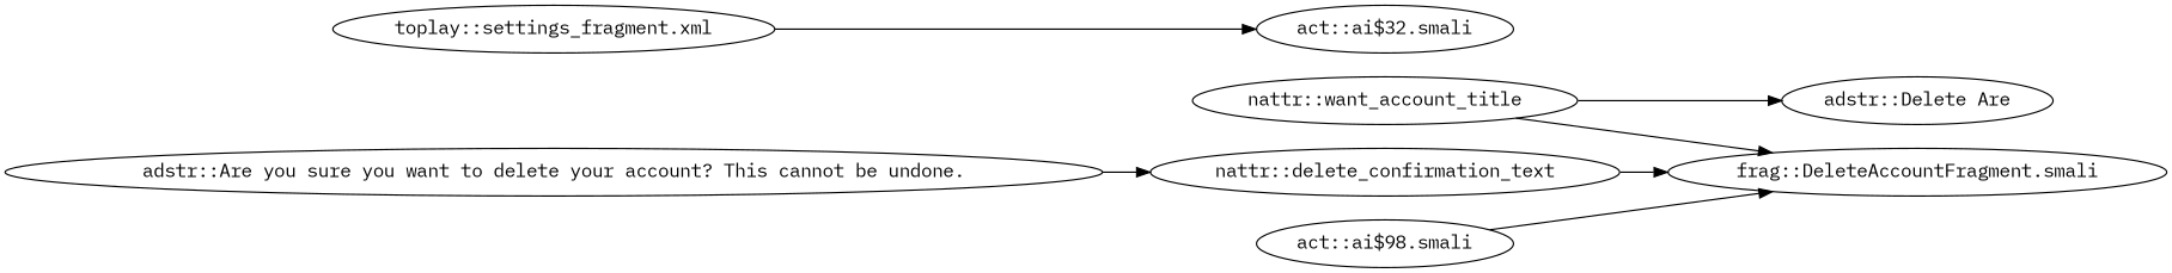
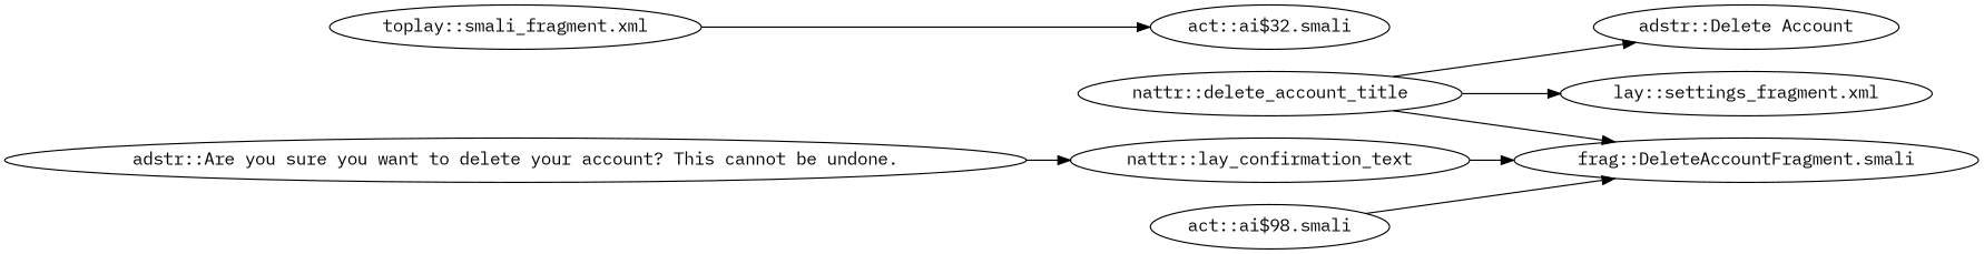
  digraph {
    fontname="IBM Plex Mono"
    rankdir=LR
    node [fontname="IBM Plex Mono"]
    edge [fontname="IBM Plex Mono"]
-   "nattr::delete_account_title" [label="nattr::want_account_title"]
-   "adstr::Delete Account" [label="adstr::Delete Are"]
+   "nattr::delete_account_title"
+   "adstr::Delete Account"
+   "lay::settings_fragment.xml"
    "frag::DeleteAccountFragment.smali"
    "adstr::Are you sure you want to delete your account? This cannot be undone."
-   "nattr::delete_confirmation_text"
-   "toplay::settings_fragment.xml"
+   "nattr::delete_confirmation_text" [label="nattr::lay_confirmation_text"]
+   "toplay::settings_fragment.xml" [label="toplay::smali_fragment.xml"]
    "act::ai$32.smali"
    "act::ai$98.smali"
    "nattr::delete_account_title" -> "adstr::Delete Account"
+   "nattr::delete_account_title" -> "lay::settings_fragment.xml"
    "nattr::delete_account_title" -> "frag::DeleteAccountFragment.smali"
    "adstr::Are you sure you want to delete your account? This cannot be undone." -> "nattr::delete_confirmation_text"
    "nattr::delete_confirmation_text" -> "frag::DeleteAccountFragment.smali"
    "toplay::settings_fragment.xml" -> "act::ai$32.smali"
    "act::ai$98.smali" -> "frag::DeleteAccountFragment.smali"
  }
